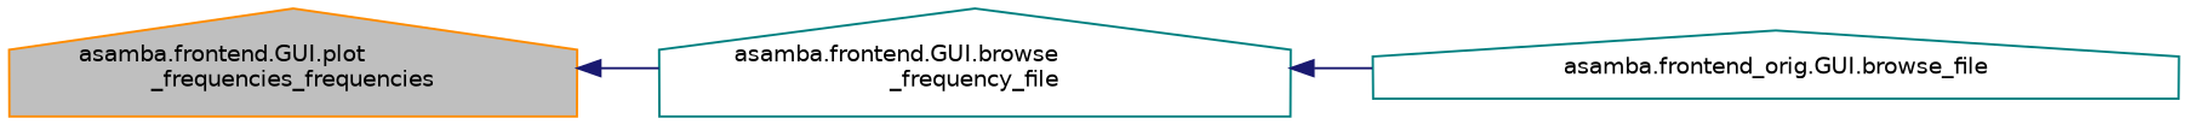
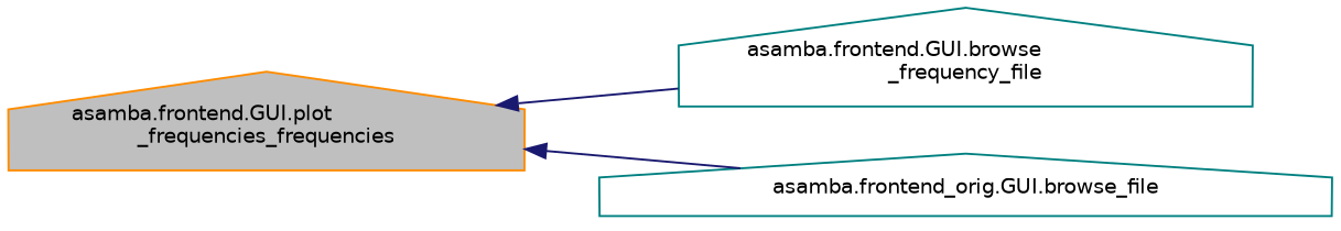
  digraph {
    rankdir=LR
    node [color=teal fillcolor=white fontname=Helvetica fontsize=10 shape=house style=filled]
    edge [color=midnightblue dir=back fontname=Helvetica fontsize=10 labelfontname=Helvetica labelfontsize=10 style=solid]
    n1 [color=darkorange fillcolor=grey75 fontcolor=black height=0.2 label="asamba.frontend.GUI.plot\l_frequencies_frequencies" width=0.4]
    n2 [height=0.2 label="asamba.frontend.GUI.browse\l_frequency_file" width=0.4]
    n3 [height=0.2 label="asamba.frontend_orig.GUI.browse_file" width=0.4]
    n1 -> n2
-   n2 -> n3
+   n1 -> n3
  }
